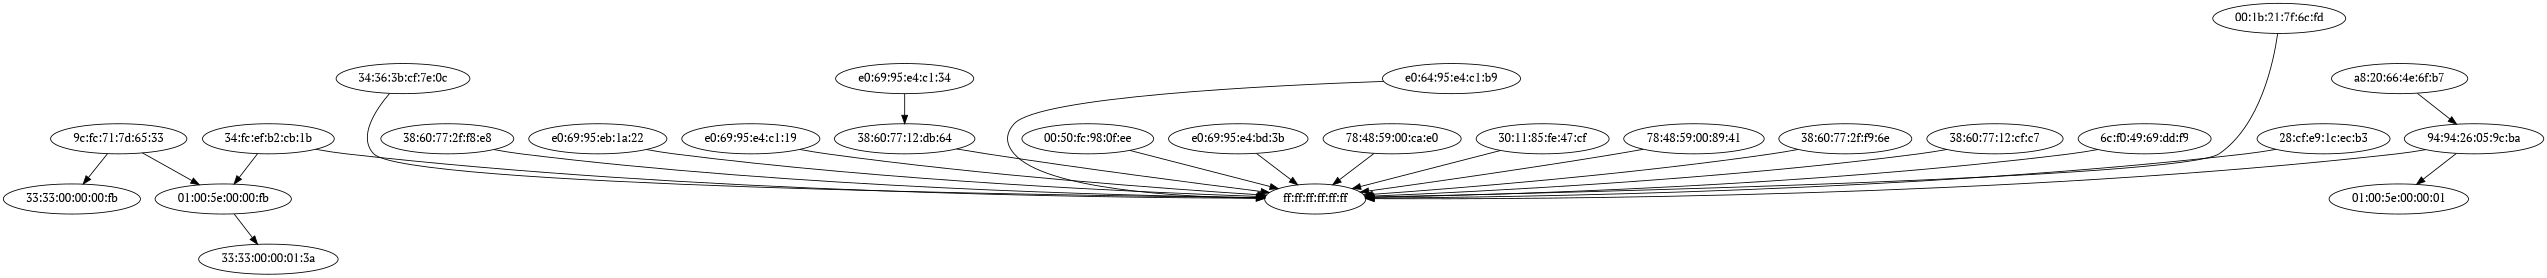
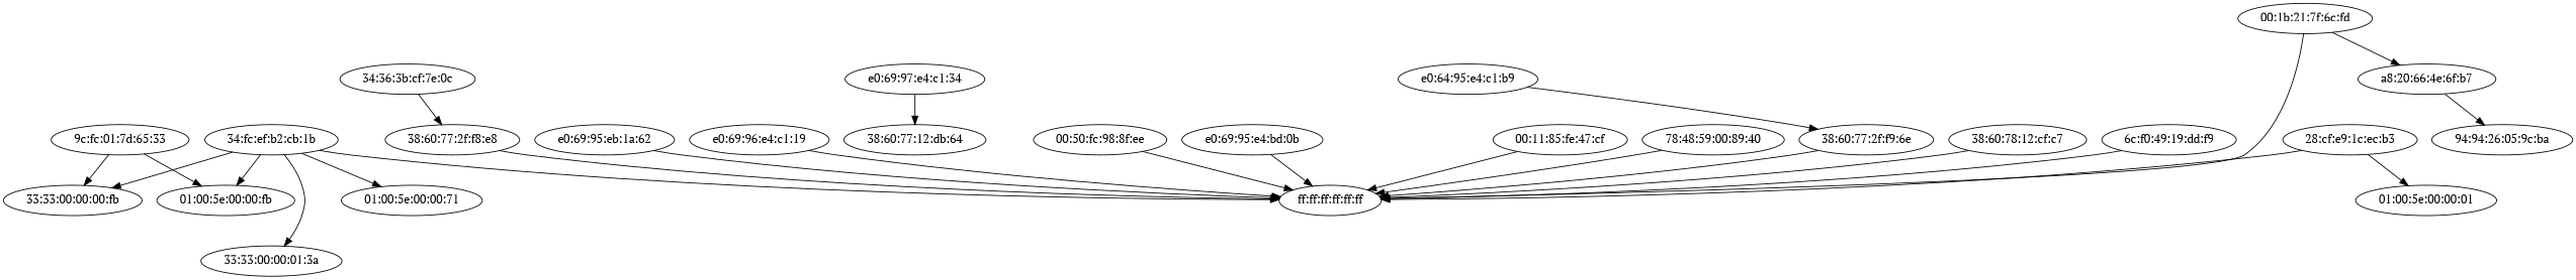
  digraph {
    fontname="PT Serif"
    node [fontname="PT Serif"]
    edge [fontname="PT Serif"]
    "38:60:77:2f:f9:6e"
    "ff:ff:ff:ff:ff:ff"
    "38:60:77:2f:f8:e8"
    "34:fc:ef:b2:cb:1b"
    "33:33:00:00:00:fb"
    "01:00:5e:00:00:fb"
    "33:33:00:00:01:3a"
+   "01:00:5e:00:00:71"
    "38:60:77:12:db:64"
-   "00:50:fc:98:0f:ee"
-   "6c:f0:49:19:dd:f9" [label="6c:f0:49:69:dd:f9"]
+   "00:50:fc:98:0f:ee" [label="00:50:fc:98:8f:ee"]
+   "6c:f0:49:19:dd:f9"
    "28:cf:e9:1c:ec:b3"
    "01:00:5e:00:00:01"
-   "e0:69:95:e4:bd:3b"
+   "e0:69:95:e4:bd:3b" [label="e0:69:95:e4:bd:0b"]
    "00:1b:21:7f:6c:fd"
    "a8:20:66:4e:6f:b7"
    "94:94:26:05:9c:ba"
-   "78:48:59:00:ca:e0"
-   "00:11:85:fe:47:cf" [label="30:11:85:fe:47:cf"]
-   "78:48:59:00:89:40" [label="78:48:59:00:89:41"]
-   "38:60:77:12:cf:c7"
+   "00:11:85:fe:47:cf"
+   "78:48:59:00:89:40"
+   "38:60:77:12:cf:c7" [label="38:60:78:12:cf:c7"]
    n22 [label="e0:64:95:e4:c1:b9"]
-   "e0:69:95:eb:1a:22"
-   "9c:fc:01:7d:65:33" [label="9c:fc:71:7d:65:33"]
-   "e0:69:95:e4:c1:19"
-   "e0:69:95:e4:c1:34"
+   "e0:69:95:eb:1a:22" [label="e0:69:95:eb:1a:62"]
+   "9c:fc:01:7d:65:33"
+   "e0:69:95:e4:c1:19" [label="e0:69:96:e4:c1:19"]
+   "e0:69:95:e4:c1:34" [label="e0:69:97:e4:c1:34"]
    "34:36:3b:cf:7e:0c"
    "38:60:77:2f:f9:6e" -> "ff:ff:ff:ff:ff:ff"
    "38:60:77:2f:f8:e8" -> "ff:ff:ff:ff:ff:ff"
    "34:fc:ef:b2:cb:1b" -> "ff:ff:ff:ff:ff:ff"
+   "34:fc:ef:b2:cb:1b" -> "33:33:00:00:00:fb"
    "34:fc:ef:b2:cb:1b" -> "01:00:5e:00:00:fb"
-   "01:00:5e:00:00:fb" -> "33:33:00:00:01:3a"
-   "38:60:77:12:db:64" -> "ff:ff:ff:ff:ff:ff"
+   "34:fc:ef:b2:cb:1b" -> "33:33:00:00:01:3a"
+   "34:fc:ef:b2:cb:1b" -> "01:00:5e:00:00:71"
    "00:50:fc:98:0f:ee" -> "ff:ff:ff:ff:ff:ff"
    "6c:f0:49:19:dd:f9" -> "ff:ff:ff:ff:ff:ff"
    "28:cf:e9:1c:ec:b3" -> "ff:ff:ff:ff:ff:ff"
-   "94:94:26:05:9c:ba" -> "01:00:5e:00:00:01"
+   "28:cf:e9:1c:ec:b3" -> "01:00:5e:00:00:01"
    "e0:69:95:e4:bd:3b" -> "ff:ff:ff:ff:ff:ff"
    "00:1b:21:7f:6c:fd" -> "ff:ff:ff:ff:ff:ff"
+   "00:1b:21:7f:6c:fd" -> "a8:20:66:4e:6f:b7"
    "a8:20:66:4e:6f:b7" -> "94:94:26:05:9c:ba"
-   "94:94:26:05:9c:ba" -> "ff:ff:ff:ff:ff:ff"
-   "78:48:59:00:ca:e0" -> "ff:ff:ff:ff:ff:ff"
    "00:11:85:fe:47:cf" -> "ff:ff:ff:ff:ff:ff"
    "78:48:59:00:89:40" -> "ff:ff:ff:ff:ff:ff"
    "38:60:77:12:cf:c7" -> "ff:ff:ff:ff:ff:ff"
-   n22 -> "ff:ff:ff:ff:ff:ff"
+   n22 -> "38:60:77:2f:f9:6e"
    "e0:69:95:eb:1a:22" -> "ff:ff:ff:ff:ff:ff"
    "9c:fc:01:7d:65:33" -> "33:33:00:00:00:fb"
    "9c:fc:01:7d:65:33" -> "01:00:5e:00:00:fb"
    "e0:69:95:e4:c1:19" -> "ff:ff:ff:ff:ff:ff"
    "e0:69:95:e4:c1:34" -> "38:60:77:12:db:64"
-   "34:36:3b:cf:7e:0c" -> "ff:ff:ff:ff:ff:ff"
+   "34:36:3b:cf:7e:0c" -> "38:60:77:2f:f8:e8"
  }
